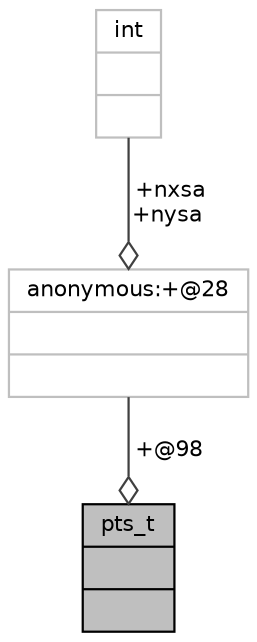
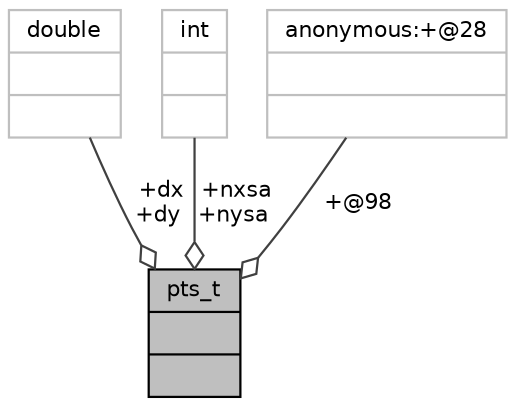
  digraph {
    node [color=grey75 fontname=Helvetica fontsize=10 shape=record]
    edge [arrowhead=odiamond color=grey25 fontname=Helvetica fontsize=10 labelfontname=Helvetica labelfontsize=10 style=solid]
    n1 [color=black fillcolor=grey75 fontcolor=black height=0.2 label="{pts_t\n||}" style=filled width=0.4]
+   n2 [height=0.2 label="{double\n||}" width=0.4]
    n3 [height=0.2 label="{int\n||}" width=0.4]
    n4 [height=0.2 label="{anonymous:+@28\n||}" width=0.4]
-   n3 -> n4 [label=" +nxsa\n+nysa"]
+   n2 -> n1 [label=" +dx\n+dy"]
+   n3 -> n1 [label=" +nxsa\n+nysa"]
    n4 -> n1 [label=" +@98"]
  }
